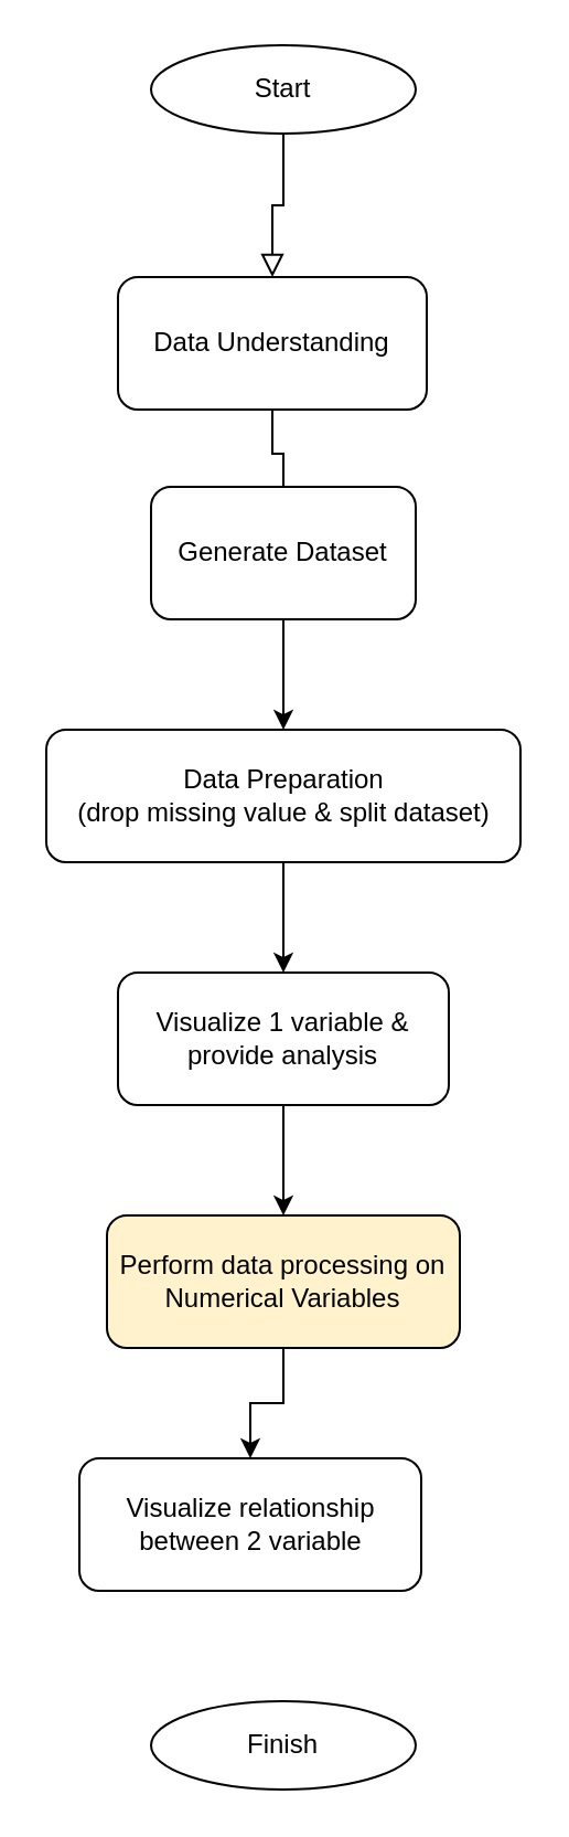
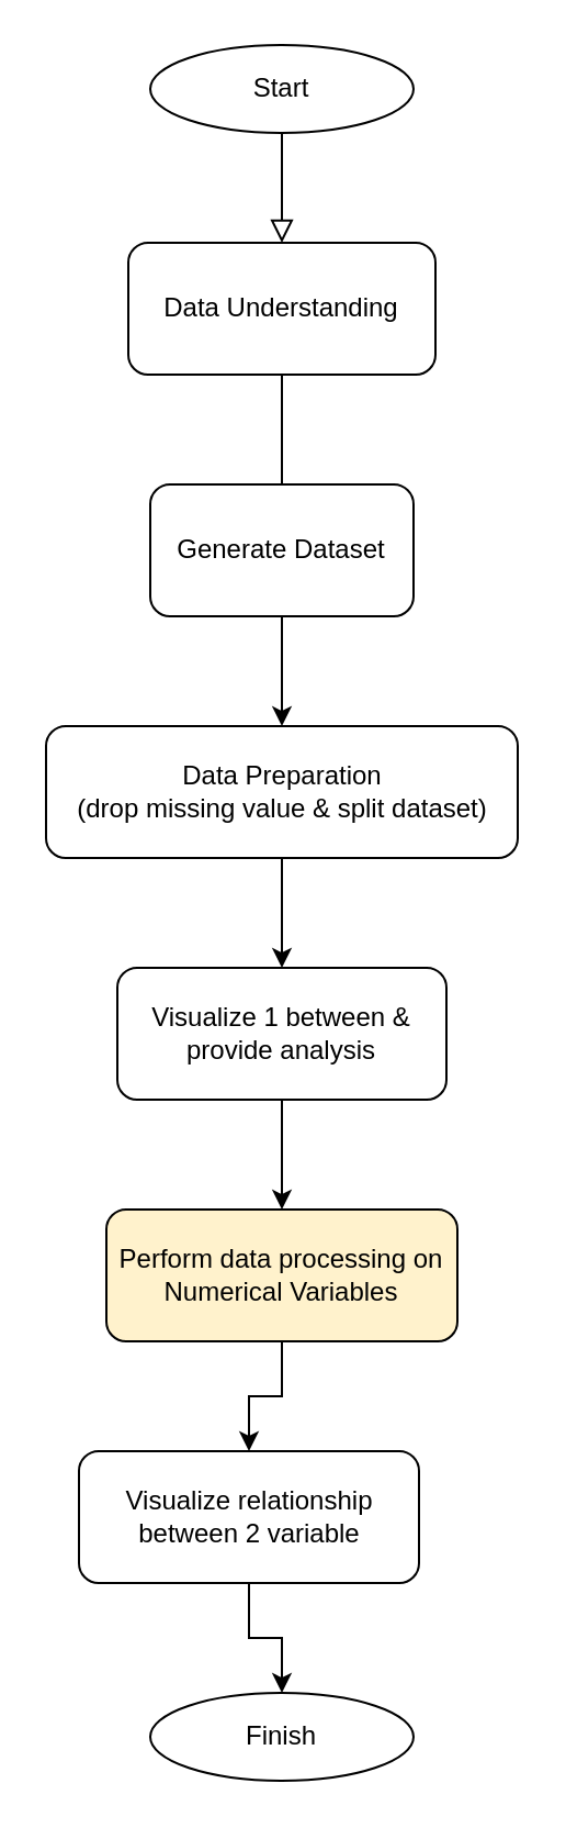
  <mxCell id="0" />
  <mxCell id="1" parent="0" />
  <mxCell id="2" value="" style="rounded=0;html=1;jettySize=auto;orthogonalLoop=1;fontSize=11;endArrow=block;endFill=0;endSize=8;strokeWidth=1;shadow=0;labelBackgroundColor=none;edgeStyle=orthogonalEdgeStyle;exitX=0.5;exitY=1;exitDx=0;exitDy=0;entryX=0.5;entryY=0;entryDx=0;entryDy=0;" parent="1" source="3" target="6" edge="1"><mxGeometry relative="1" as="geometry"><mxPoint x="128" y="60" as="sourcePoint" /><mxPoint x="128" y="110" as="targetPoint" /></mxGeometry></mxCell>
  <mxCell id="3" value="Start" style="ellipse;whiteSpace=wrap;html=1;" parent="1" vertex="1"><mxGeometry x="68" y="20" width="120" height="40" as="geometry" /></mxCell>
  <mxCell id="4" value="Finish" style="ellipse;whiteSpace=wrap;html=1;" parent="1" vertex="1"><mxGeometry x="68" y="770" width="120" height="40" as="geometry" /></mxCell>
  <mxCell id="5" style="edgeStyle=orthogonalEdgeStyle;rounded=0;orthogonalLoop=1;jettySize=auto;html=1;exitX=0.5;exitY=1;exitDx=0;exitDy=0;endArrow=none;" parent="1" source="6" target="8" edge="1"><mxGeometry relative="1" as="geometry" /></mxCell>
- <mxCell id="6" value="Data Understanding" style="rounded=1;whiteSpace=wrap;html=1;" parent="1" vertex="1"><mxGeometry x="53" y="125" width="140" height="60" as="geometry" /></mxCell>
+ <mxCell id="6" value="Data Understanding" style="rounded=1;whiteSpace=wrap;html=1;" parent="1" vertex="1"><mxGeometry x="58" y="110" width="140" height="60" as="geometry" /></mxCell>
  <mxCell id="7" style="edgeStyle=orthogonalEdgeStyle;rounded=0;orthogonalLoop=1;jettySize=auto;html=1;exitX=0.5;exitY=1;exitDx=0;exitDy=0;entryX=0.5;entryY=0;entryDx=0;entryDy=0;" parent="1" source="8" target="10" edge="1"><mxGeometry relative="1" as="geometry" /></mxCell>
  <mxCell id="8" value="Generate Dataset" style="rounded=1;whiteSpace=wrap;html=1;" parent="1" vertex="1"><mxGeometry x="68" y="220" width="120" height="60" as="geometry" /></mxCell>
  <mxCell id="9" style="edgeStyle=orthogonalEdgeStyle;rounded=0;orthogonalLoop=1;jettySize=auto;html=1;exitX=0.5;exitY=1;exitDx=0;exitDy=0;entryX=0.5;entryY=0;entryDx=0;entryDy=0;" parent="1" source="10" target="12" edge="1"><mxGeometry relative="1" as="geometry" /></mxCell>
  <mxCell id="10" value="Data Preparation&lt;div&gt;(drop missing value &amp;amp; split dataset)&lt;/div&gt;" style="rounded=1;whiteSpace=wrap;html=1;" parent="1" vertex="1"><mxGeometry x="20.5" y="330" width="215" height="60" as="geometry" /></mxCell>
  <mxCell id="11" style="edgeStyle=orthogonalEdgeStyle;rounded=0;orthogonalLoop=1;jettySize=auto;html=1;exitX=0.5;exitY=1;exitDx=0;exitDy=0;entryX=0.5;entryY=0;entryDx=0;entryDy=0;" parent="1" source="12" target="14" edge="1"><mxGeometry relative="1" as="geometry" /></mxCell>
- <mxCell id="12" value="Visualize 1 variable &amp;amp; provide analysis" style="rounded=1;whiteSpace=wrap;html=1;" parent="1" vertex="1"><mxGeometry x="53" y="440" width="150" height="60" as="geometry" /></mxCell>
+ <mxCell id="12" value="Visualize 1 between &amp;amp; provide analysis" style="rounded=1;whiteSpace=wrap;html=1;" parent="1" vertex="1"><mxGeometry x="53" y="440" width="150" height="60" as="geometry" /></mxCell>
  <mxCell id="13" style="edgeStyle=orthogonalEdgeStyle;rounded=0;orthogonalLoop=1;jettySize=auto;html=1;exitX=0.5;exitY=1;exitDx=0;exitDy=0;entryX=0.5;entryY=0;entryDx=0;entryDy=0;" parent="1" source="14" target="16" edge="1"><mxGeometry relative="1" as="geometry" /></mxCell>
  <mxCell id="14" value="Perform data processing on Numerical Variables" style="rounded=1;whiteSpace=wrap;html=1;fillColor=#fff2cc;" parent="1" vertex="1"><mxGeometry x="48" y="550" width="160" height="60" as="geometry" /></mxCell>
+ <mxCell id="15" style="edgeStyle=orthogonalEdgeStyle;rounded=0;orthogonalLoop=1;jettySize=auto;html=1;exitX=0.5;exitY=1;exitDx=0;exitDy=0;entryX=0.5;entryY=0;entryDx=0;entryDy=0;" parent="1" source="16" target="4" edge="1"><mxGeometry relative="1" as="geometry" /></mxCell>
  <mxCell id="16" value="Visualize relationship between 2 variable" style="rounded=1;whiteSpace=wrap;html=1;" parent="1" vertex="1"><mxGeometry x="35.5" y="660" width="155" height="60" as="geometry" /></mxCell>
